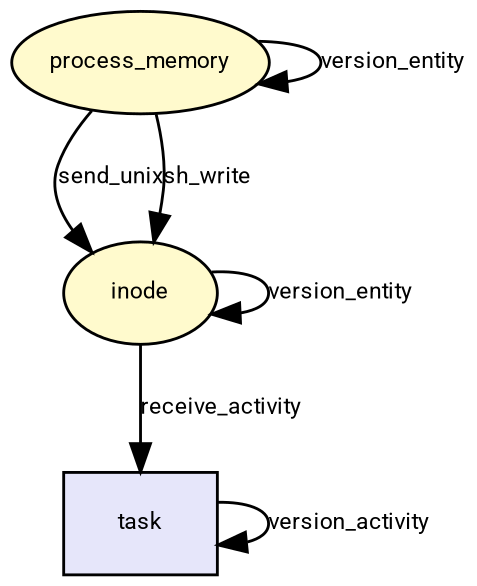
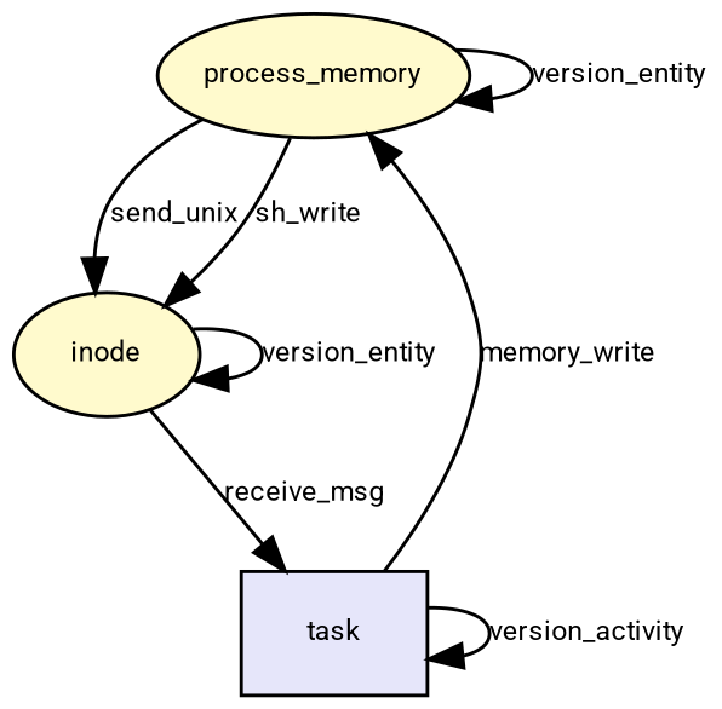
  digraph {
    fontname=Roboto
    node [fillcolor="#fffacd" fontname=Roboto fontsize=8 shape=ellipse style=filled]
    edge [fontname=Roboto fontsize=8]
    n1 [label=process_memory]
    n2 [label=inode]
    n3 [fillcolor="#e6e6fa" label=task shape=rectangle]
    n1 -> n1 [label=version_entity]
    n1 -> n2 [label=send_unix]
    n1 -> n2 [label=sh_write]
    n2 -> n2 [label=version_entity]
-   n2 -> n3 [label=receive_activity]
+   n2 -> n3 [label=receive_msg]
+   n3 -> n1 [label=memory_write]
    n3 -> n3 [label=version_activity]
  }
